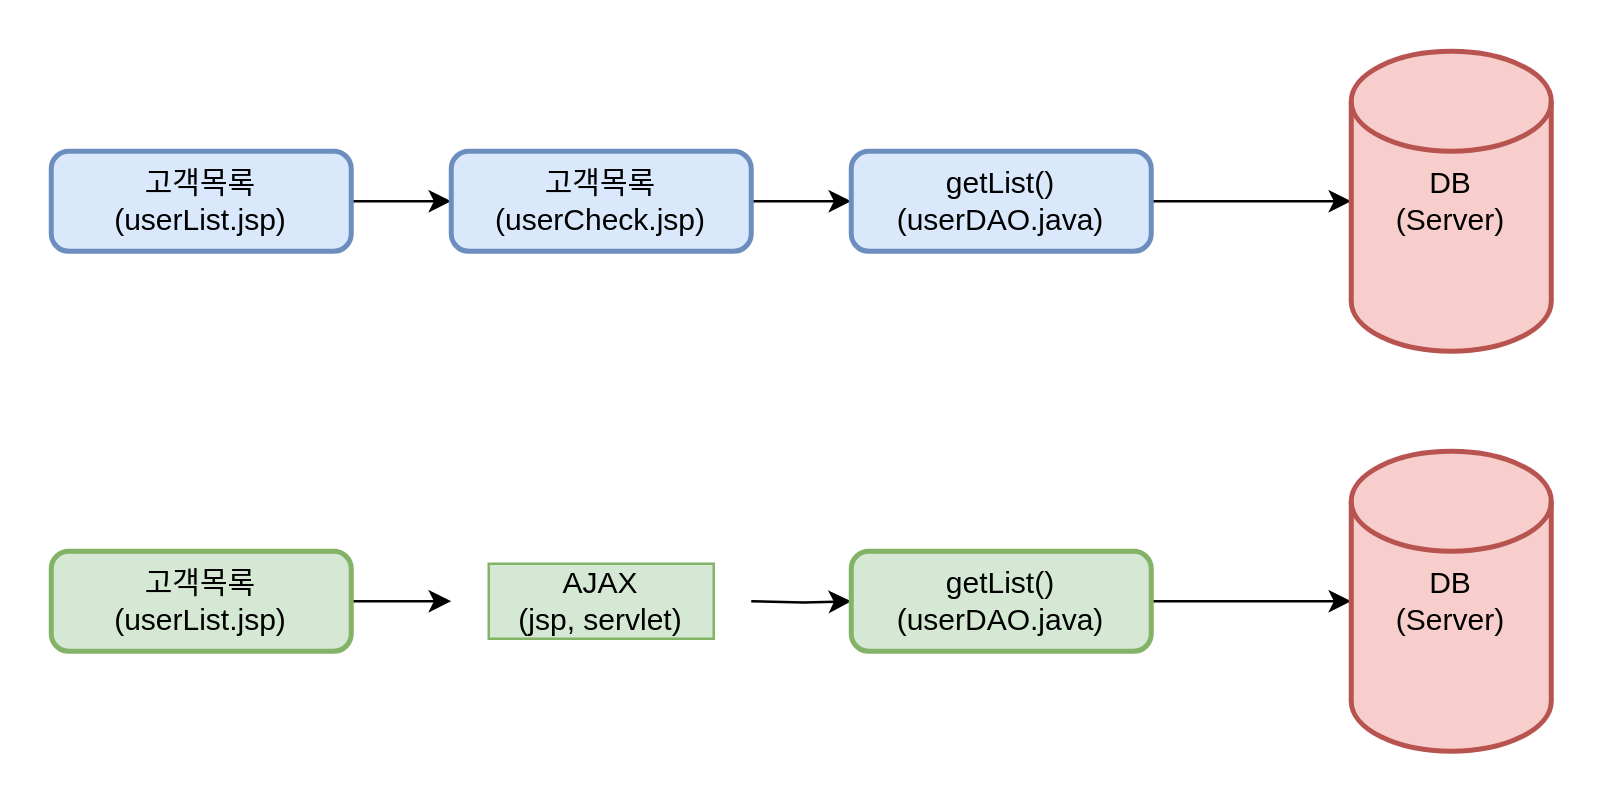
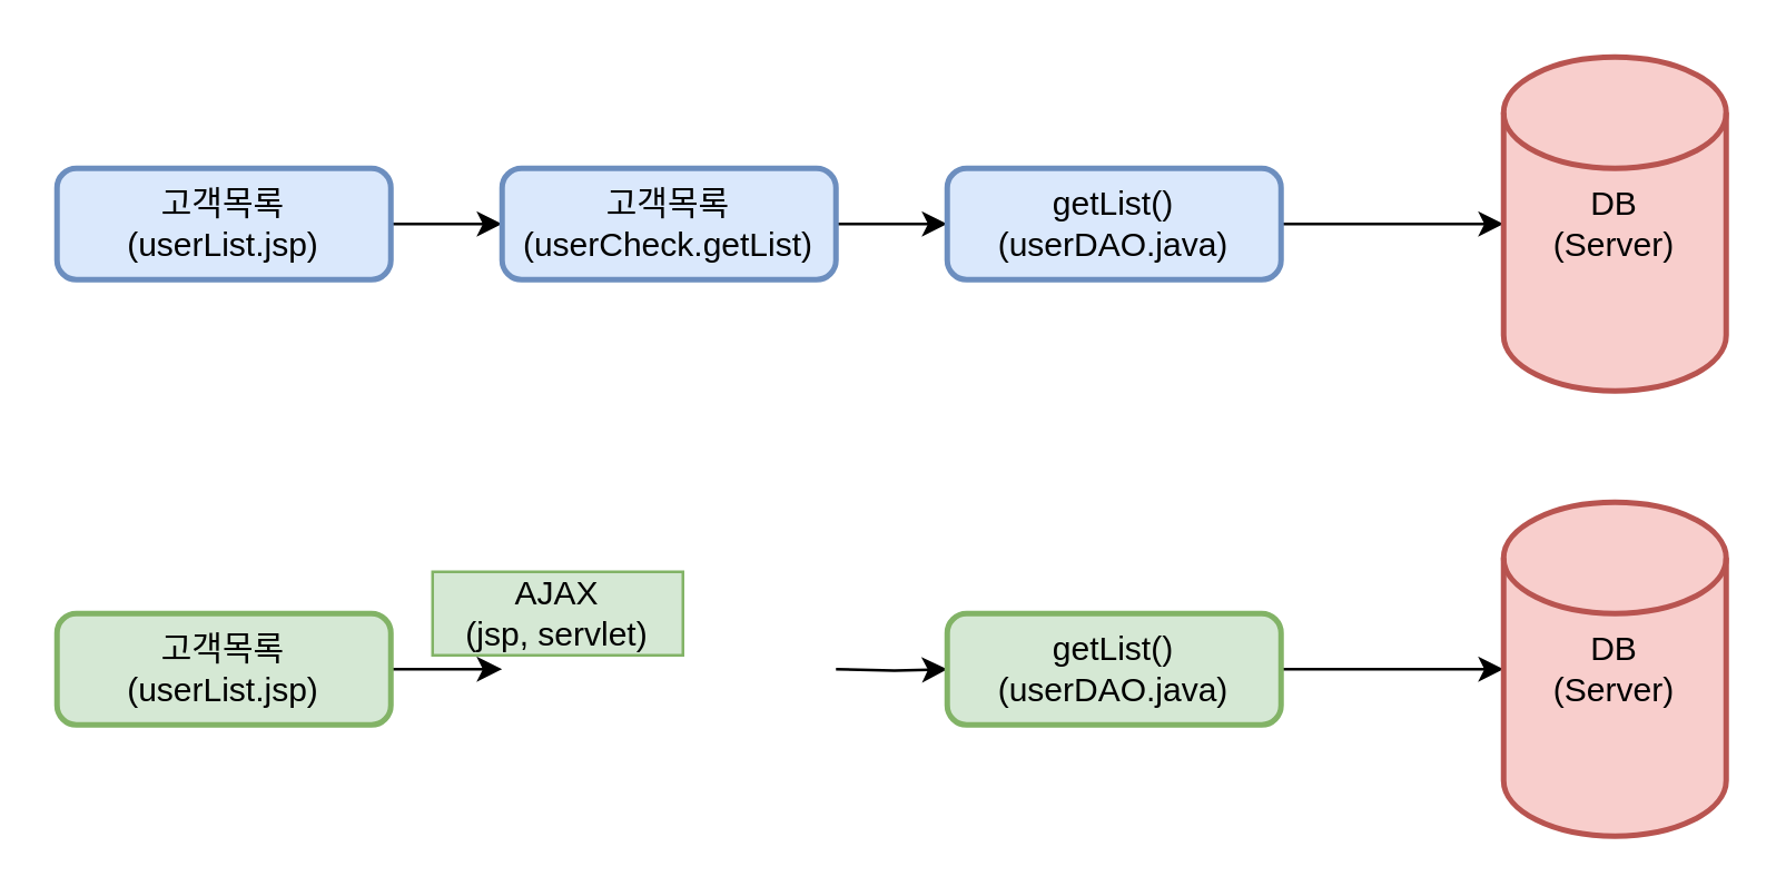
  <mxCell id="0" />
  <mxCell id="1" parent="0" />
  <mxCell id="2" style="edgeStyle=orthogonalEdgeStyle;rounded=0;orthogonalLoop=1;jettySize=auto;html=1;exitX=1;exitY=0.5;exitDx=0;exitDy=0;entryX=0;entryY=0.5;entryDx=0;entryDy=0;" edge="1" parent="1" source="3" target="5"><mxGeometry relative="1" as="geometry" /></mxCell>
  <mxCell id="3" value="고객목록&lt;br&gt;(userList.jsp)" style="rounded=1;whiteSpace=wrap;html=1;absoluteArcSize=1;arcSize=14;strokeWidth=2;fillColor=#dae8fc;strokeColor=#6c8ebf;" vertex="1" parent="1"><mxGeometry x="20" y="60" width="120" height="40" as="geometry" /></mxCell>
  <mxCell id="4" style="edgeStyle=orthogonalEdgeStyle;rounded=0;orthogonalLoop=1;jettySize=auto;html=1;exitX=1;exitY=0.5;exitDx=0;exitDy=0;entryX=0;entryY=0.5;entryDx=0;entryDy=0;" edge="1" parent="1" source="5" target="7"><mxGeometry relative="1" as="geometry" /></mxCell>
- <mxCell id="5" value="고객목록&lt;br&gt;(userCheck.jsp)" style="rounded=1;whiteSpace=wrap;html=1;absoluteArcSize=1;arcSize=14;strokeWidth=2;fillColor=#dae8fc;strokeColor=#6c8ebf;" vertex="1" parent="1"><mxGeometry x="180" y="60" width="120" height="40" as="geometry" /></mxCell>
+ <mxCell id="5" value="고객목록&lt;br&gt;(userCheck.getList)" style="rounded=1;whiteSpace=wrap;html=1;absoluteArcSize=1;arcSize=14;strokeWidth=2;fillColor=#dae8fc;strokeColor=#6c8ebf;" vertex="1" parent="1"><mxGeometry x="180" y="60" width="120" height="40" as="geometry" /></mxCell>
  <mxCell id="6" style="edgeStyle=orthogonalEdgeStyle;rounded=0;orthogonalLoop=1;jettySize=auto;html=1;exitX=1;exitY=0.5;exitDx=0;exitDy=0;entryX=0;entryY=0.5;entryDx=0;entryDy=0;entryPerimeter=0;" edge="1" parent="1" source="7" target="8"><mxGeometry relative="1" as="geometry" /></mxCell>
  <mxCell id="7" value="getList()&lt;br&gt;(userDAO.java)" style="rounded=1;whiteSpace=wrap;html=1;absoluteArcSize=1;arcSize=14;strokeWidth=2;fillColor=#dae8fc;strokeColor=#6c8ebf;" vertex="1" parent="1"><mxGeometry x="340" y="60" width="120" height="40" as="geometry" /></mxCell>
  <mxCell id="8" value="DB&lt;br&gt;(Server)" style="strokeWidth=2;html=1;shape=mxgraph.flowchart.database;whiteSpace=wrap;fillColor=#f8cecc;strokeColor=#b85450;" vertex="1" parent="1"><mxGeometry x="540" y="20" width="80" height="120" as="geometry" /></mxCell>
  <mxCell id="9" style="edgeStyle=orthogonalEdgeStyle;rounded=0;orthogonalLoop=1;jettySize=auto;html=1;exitX=1;exitY=0.5;exitDx=0;exitDy=0;entryX=0;entryY=0.5;entryDx=0;entryDy=0;" edge="1" source="10" parent="1"><mxGeometry relative="1" as="geometry"><mxPoint x="180" y="240" as="targetPoint" /></mxGeometry></mxCell>
  <mxCell id="10" value="고객목록&lt;br&gt;(userList.jsp)" style="rounded=1;whiteSpace=wrap;html=1;absoluteArcSize=1;arcSize=14;strokeWidth=2;fillColor=#d5e8d4;strokeColor=#82b366;" vertex="1" parent="1"><mxGeometry x="20" y="220" width="120" height="40" as="geometry" /></mxCell>
  <mxCell id="11" style="edgeStyle=orthogonalEdgeStyle;rounded=0;orthogonalLoop=1;jettySize=auto;html=1;exitX=1;exitY=0.5;exitDx=0;exitDy=0;entryX=0;entryY=0.5;entryDx=0;entryDy=0;" edge="1" target="13" parent="1"><mxGeometry relative="1" as="geometry"><mxPoint x="300" y="240" as="sourcePoint" /></mxGeometry></mxCell>
  <mxCell id="12" style="edgeStyle=orthogonalEdgeStyle;rounded=0;orthogonalLoop=1;jettySize=auto;html=1;exitX=1;exitY=0.5;exitDx=0;exitDy=0;entryX=0;entryY=0.5;entryDx=0;entryDy=0;entryPerimeter=0;" edge="1" source="13" target="14" parent="1"><mxGeometry relative="1" as="geometry" /></mxCell>
  <mxCell id="13" value="getList()&lt;br&gt;(userDAO.java)" style="rounded=1;whiteSpace=wrap;html=1;absoluteArcSize=1;arcSize=14;strokeWidth=2;fillColor=#d5e8d4;strokeColor=#82b366;" vertex="1" parent="1"><mxGeometry x="340" y="220" width="120" height="40" as="geometry" /></mxCell>
  <mxCell id="14" value="DB&lt;br&gt;(Server)" style="strokeWidth=2;html=1;shape=mxgraph.flowchart.database;whiteSpace=wrap;fillColor=#f8cecc;strokeColor=#b85450;" vertex="1" parent="1"><mxGeometry x="540" y="180" width="80" height="120" as="geometry" /></mxCell>
- <mxCell id="15" value="AJAX&lt;br&gt;(jsp, servlet)" style="text;html=1;strokeColor=#82b366;fillColor=#d5e8d4;align=center;verticalAlign=middle;whiteSpace=wrap;rounded=0;" vertex="1" parent="1"><mxGeometry x="195" y="225" width="90" height="30" as="geometry" /></mxCell>
+ <mxCell id="15" value="AJAX&lt;br&gt;(jsp, servlet)" style="text;html=1;strokeColor=#82b366;fillColor=#d5e8d4;align=center;verticalAlign=middle;whiteSpace=wrap;rounded=0;" vertex="1" parent="1"><mxGeometry x="155" y="205" width="90" height="30" as="geometry" /></mxCell>
